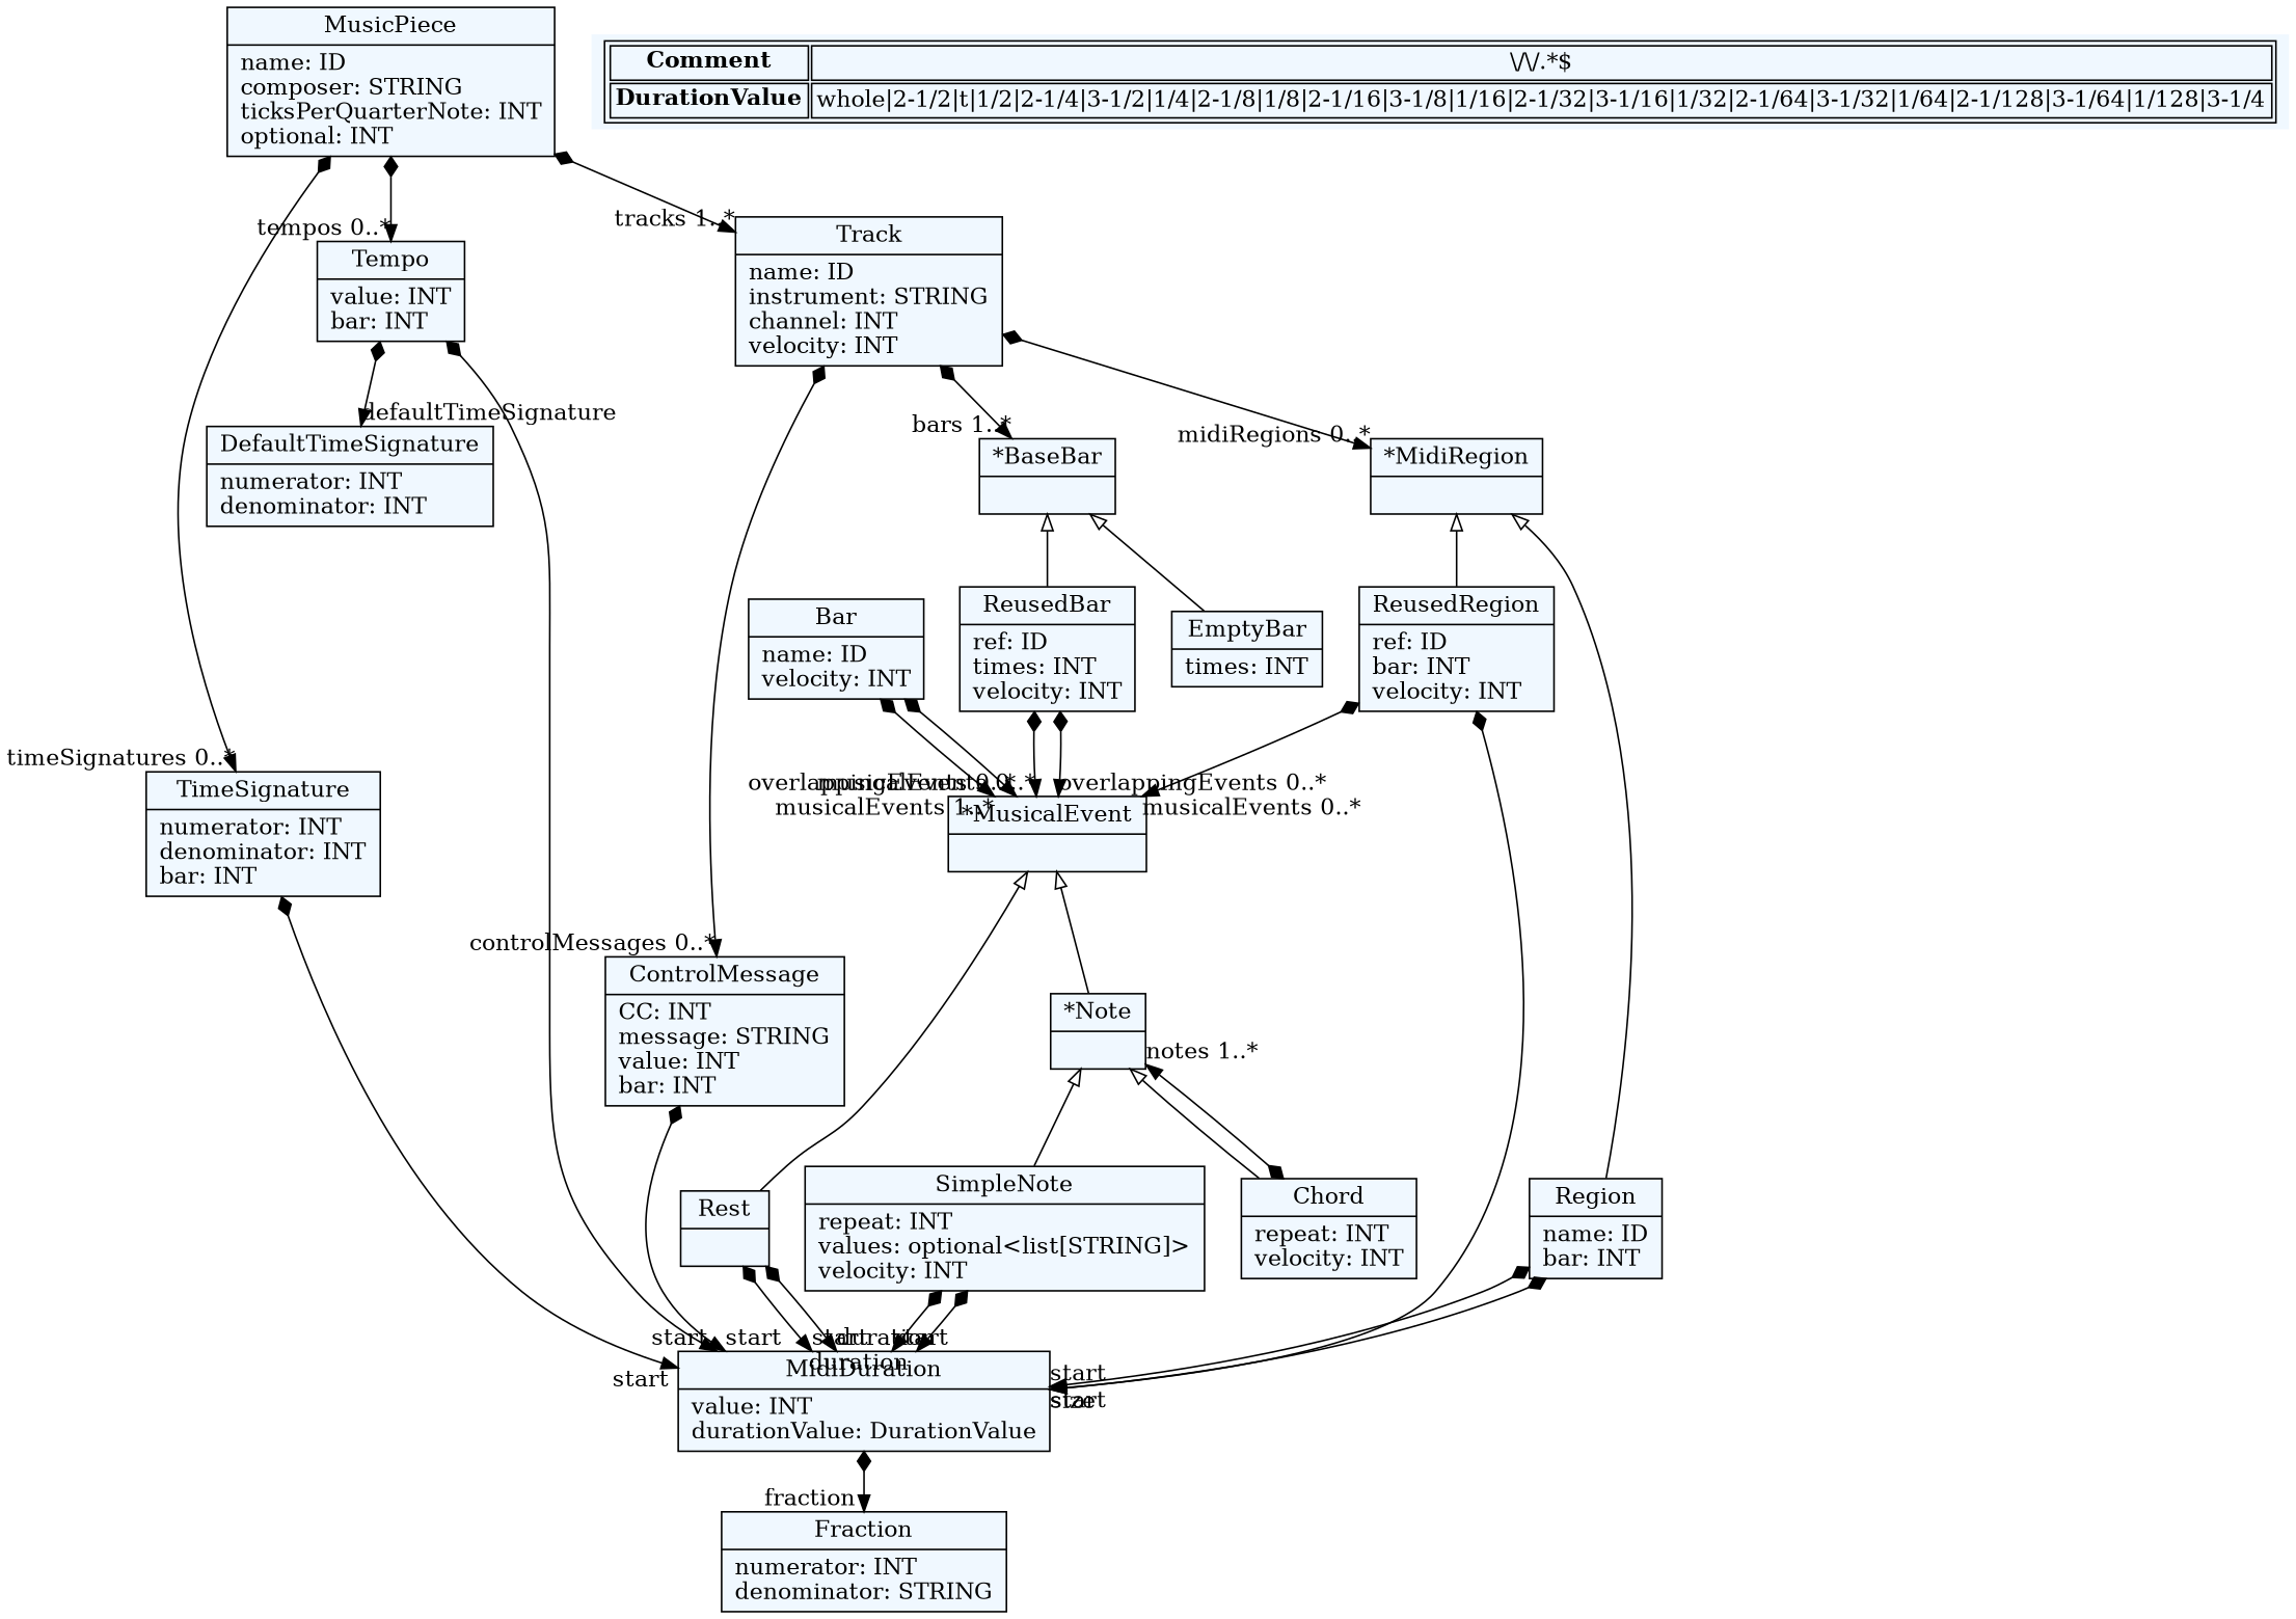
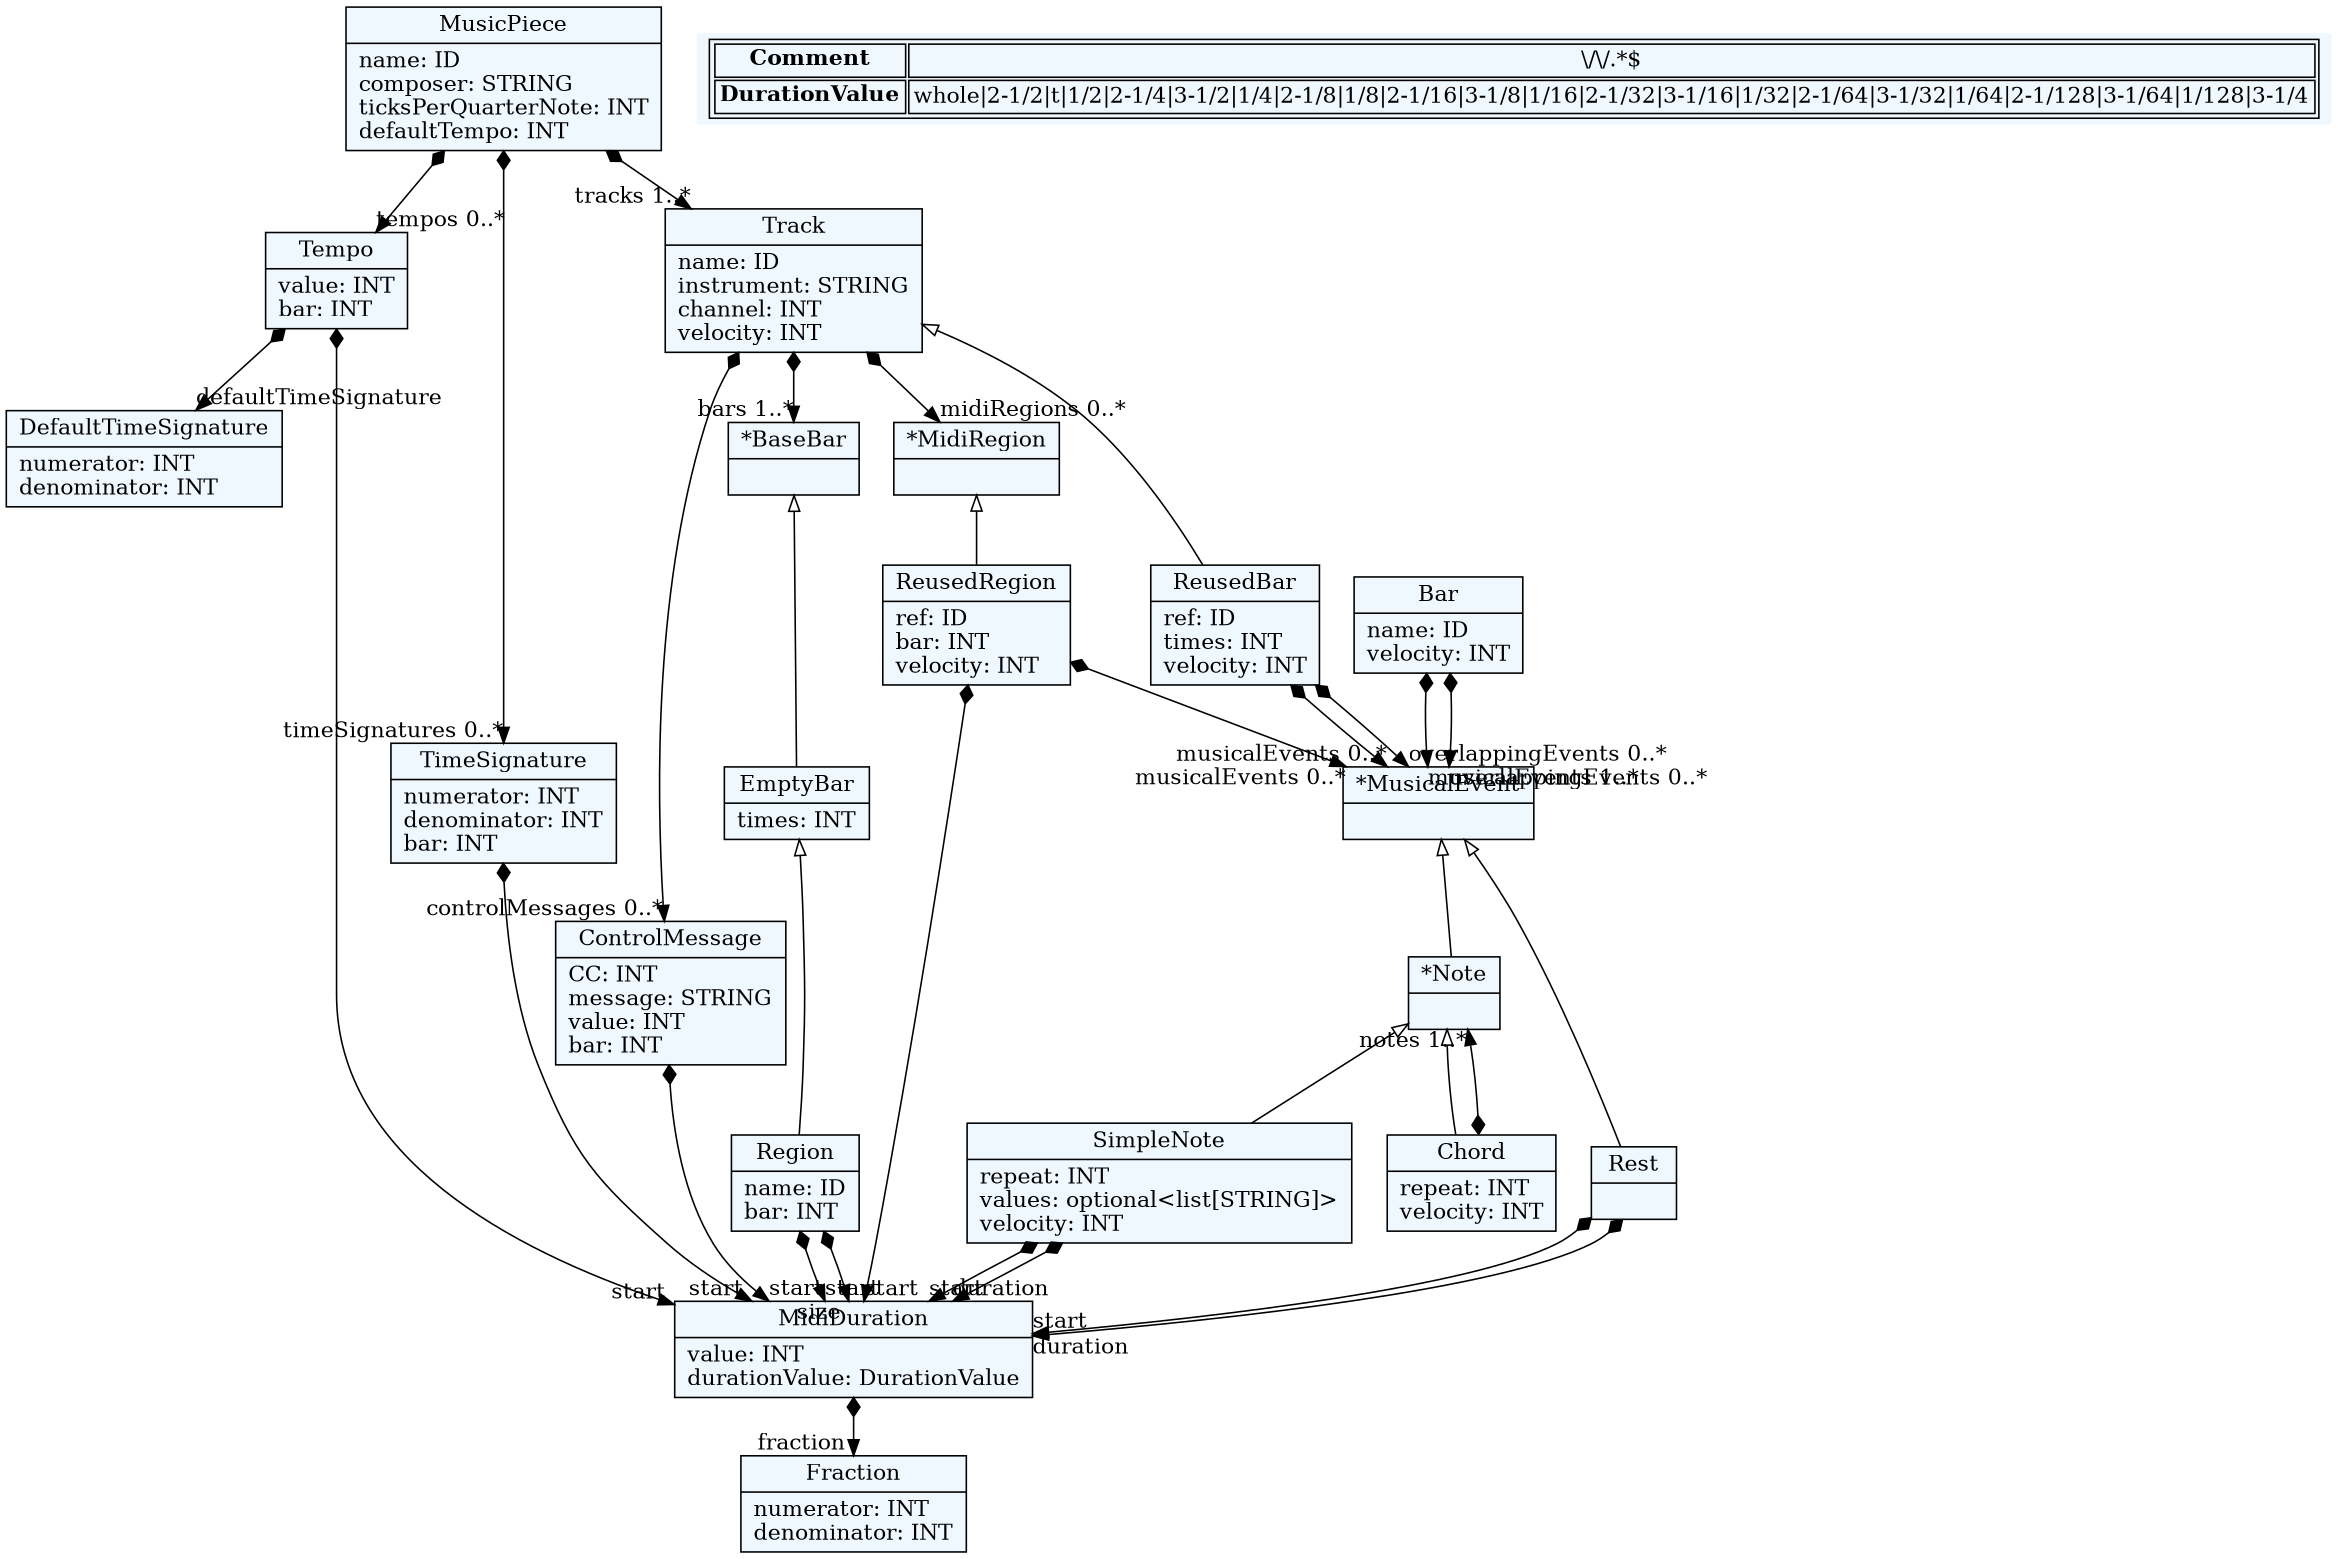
  digraph {
    fontname="Bitstream Vera Sans"
    fontsize=8
    nodesep=0.3
    node [fillcolor=aliceblue shape=record style=filled]
    edge [arrowtail=diamond dir=both]
-   n1 [label="{MusicPiece|name: ID\lcomposer: STRING\lticksPerQuarterNote: INT\loptional: INT\l}"]
+   n1 [label="{MusicPiece|name: ID\lcomposer: STRING\lticksPerQuarterNote: INT\ldefaultTempo: INT\l}"]
    n2 [label="{Tempo|value: INT\lbar: INT\l}"]
    n3 [label="{TimeSignature|numerator: INT\ldenominator: INT\lbar: INT\l}"]
    n4 [label="{Track|name: ID\linstrument: STRING\lchannel: INT\lvelocity: INT\l}"]
    n5 [label="{DefaultTimeSignature|numerator: INT\ldenominator: INT\l}"]
    n6 [label="{MidiDuration|value: INT\ldurationValue: DurationValue\l}"]
    n7 [label="{ControlMessage|CC: INT\lmessage: STRING\lvalue: INT\lbar: INT\l}"]
    n8 [label="{*BaseBar|}"]
    n9 [label="{*MidiRegion|}"]
-   n10 [label="{Fraction|numerator: INT\ldenominator: STRING\l}"]
+   n10 [label="{Fraction|numerator: INT\ldenominator: INT\l}"]
    n11 [label="{ReusedBar|ref: ID\ltimes: INT\lvelocity: INT\l}"]
    n12 [label="{EmptyBar|times: INT\l}"]
    n13 [label="{Region|name: ID\lbar: INT\l}"]
    n14 [label="{ReusedRegion|ref: ID\lbar: INT\lvelocity: INT\l}"]
    n15 [label="{Bar|name: ID\lvelocity: INT\l}"]
    n16 [label="{*MusicalEvent|}"]
    n17 [label="{*Note|}"]
    n18 [label="{Rest|}"]
    n19 [label="{SimpleNote|repeat: INT\lvalues: optional\<list[STRING]\>\lvelocity: INT\l}"]
    n20 [label="{Chord|repeat: INT\lvelocity: INT\l}"]
    n21 [label=< <table> 	<tr> 		<td><b>Comment</b></td><td>\/\/.*$</td> 	</tr> 	<tr> 		<td><b>DurationValue</b></td><td>whole|2-1/2|t|1/2|2-1/4|3-1/2|1/4|2-1/8|1/8|2-1/16|3-1/8|1/16|2-1/32|3-1/16|1/32|2-1/64|3-1/32|1/64|2-1/128|3-1/64|1/128|3-1/4</td> 	</tr> </table> > shape=plaintext]
    n1 -> n2 [headlabel="tempos 0..*"]
    n1 -> n3 [headlabel="timeSignatures 0..*"]
    n1 -> n4 [headlabel="tracks 1..*"]
    n2 -> n5 [headlabel="defaultTimeSignature "]
    n2 -> n6 [headlabel="start "]
    n3 -> n6 [headlabel="start "]
    n4 -> n7 [headlabel="controlMessages 0..*"]
    n4 -> n8 [headlabel="bars 1..*"]
    n4 -> n9 [headlabel="midiRegions 0..*"]
    n6 -> n10 [headlabel="fraction "]
    n7 -> n6 [headlabel="start "]
-   n8 -> n11 [arrowtail=empty dir=back]
+   n4 -> n11 [arrowtail=empty dir=back]
    n8 -> n12 [arrowtail=empty dir=back]
-   n9 -> n13 [arrowtail=empty dir=back]
+   n12 -> n13 [arrowtail=empty dir=back]
    n9 -> n14 [arrowtail=empty dir=back]
    n11 -> n16 [headlabel="musicalEvents 0..*"]
    n11 -> n16 [headlabel="overlappingEvents 0..*"]
    n13 -> n6 [headlabel="start "]
    n13 -> n6 [headlabel="size "]
    n14 -> n6 [headlabel="start "]
    n14 -> n16 [headlabel="musicalEvents 0..*"]
    n15 -> n16 [headlabel="musicalEvents 1..*"]
    n15 -> n16 [headlabel="overlappingEvents 0..*"]
    n16 -> n17 [arrowtail=empty dir=back]
    n16 -> n18 [arrowtail=empty dir=back]
    n17 -> n19 [arrowtail=empty dir=back]
    n17 -> n20 [arrowtail=empty dir=back]
    n18 -> n6 [headlabel="start "]
    n18 -> n6 [headlabel="duration "]
    n19 -> n6 [headlabel="start "]
    n19 -> n6 [headlabel="duration "]
    n20 -> n17 [headlabel="notes 1..*"]
  }
